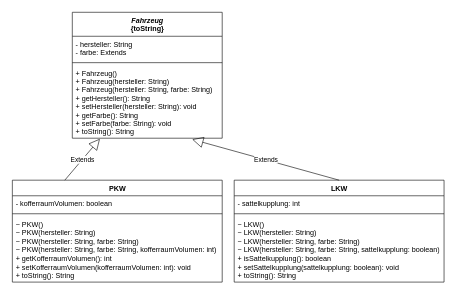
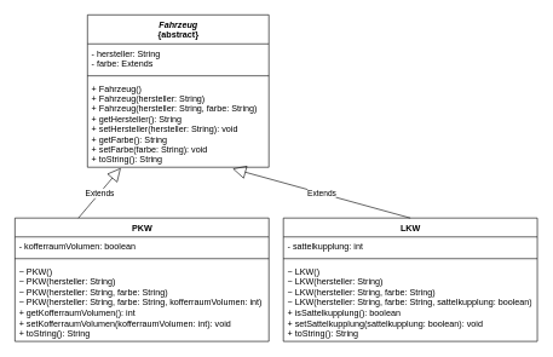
  <mxCell id="0" />
  <mxCell id="1" parent="0" />
- <mxCell id="2" value="&lt;i&gt;Fahrzeug&lt;/i&gt;&lt;br&gt;{toString}" style="swimlane;fontStyle=1;align=center;verticalAlign=top;childLayout=stackLayout;horizontal=1;startSize=40;horizontalStack=0;resizeParent=1;resizeParentMax=0;resizeLast=0;collapsible=1;marginBottom=0;html=1;" vertex="1" parent="1"><mxGeometry x="120" y="20" width="250" height="210" as="geometry" /></mxCell>
+ <mxCell id="2" value="&lt;i&gt;Fahrzeug&lt;/i&gt;&lt;br&gt;{abstract}" style="swimlane;fontStyle=1;align=center;verticalAlign=top;childLayout=stackLayout;horizontal=1;startSize=40;horizontalStack=0;resizeParent=1;resizeParentMax=0;resizeLast=0;collapsible=1;marginBottom=0;html=1;" vertex="1" parent="1"><mxGeometry x="120" y="20" width="250" height="210" as="geometry" /></mxCell>
  <mxCell id="3" value="- hersteller: String&#10;- farbe: Extends" style="text;strokeColor=none;fillColor=none;align=left;verticalAlign=top;spacingLeft=4;spacingRight=4;overflow=hidden;rotatable=0;points=[[0,0.5],[1,0.5]];portConstraint=eastwest;" vertex="1" parent="2"><mxGeometry y="40" width="250" height="40" as="geometry" /></mxCell>
  <mxCell id="4" value="" style="line;strokeWidth=1;fillColor=none;align=left;verticalAlign=middle;spacingTop=-1;spacingLeft=3;spacingRight=3;rotatable=0;labelPosition=right;points=[];portConstraint=eastwest;strokeColor=inherit;" vertex="1" parent="2"><mxGeometry y="80" width="250" height="8" as="geometry" /></mxCell>
  <mxCell id="5" value="+ Fahrzeug()&#10;+ Fahrzeug(hersteller: String)&#10;+ Fahrzeug(hersteller: String, farbe: String)&#10;+ getHersteller(): String&#10;+ setHersteller(hersteller: String): void&#10;+ getFarbe(): String&#10;+ setFarbe(farbe: String): void&#10;+ toString(): String" style="text;strokeColor=none;fillColor=none;align=left;verticalAlign=top;spacingLeft=4;spacingRight=4;overflow=hidden;rotatable=0;points=[[0,0.5],[1,0.5]];portConstraint=eastwest;" vertex="1" parent="2"><mxGeometry y="88" width="250" height="122" as="geometry" /></mxCell>
  <mxCell id="6" value="PKW" style="swimlane;fontStyle=1;align=center;verticalAlign=top;childLayout=stackLayout;horizontal=1;startSize=26;horizontalStack=0;resizeParent=1;resizeParentMax=0;resizeLast=0;collapsible=1;marginBottom=0;html=1;" vertex="1" parent="1"><mxGeometry y="300" width="350" height="170" as="geometry" x="20" /></mxCell>
  <mxCell id="7" value="- kofferraumVolumen: boolean" style="text;strokeColor=none;fillColor=none;align=left;verticalAlign=top;spacingLeft=4;spacingRight=4;overflow=hidden;rotatable=0;points=[[0,0.5],[1,0.5]];portConstraint=eastwest;html=1;" vertex="1" parent="6"><mxGeometry y="26" width="350" height="26" as="geometry" /></mxCell>
  <mxCell id="8" value="" style="line;strokeWidth=1;fillColor=none;align=left;verticalAlign=middle;spacingTop=-1;spacingLeft=3;spacingRight=3;rotatable=0;labelPosition=right;points=[];portConstraint=eastwest;strokeColor=inherit;html=1;" vertex="1" parent="6"><mxGeometry y="52" width="350" height="8" as="geometry" /></mxCell>
  <mxCell id="9" value="~ PKW()&lt;br&gt;~ PKW(hersteller: String)&lt;br&gt;~ PKW(hersteller: String, farbe: String)&lt;br&gt;~ PKW(hersteller: String, farbe: String, kofferraumVolumen: int)&lt;br&gt;+ getKofferraumVolumen(): int&lt;br&gt;+ setKofferraumVolumen(kofferraumVolumen: int): void&lt;br&gt;+ toString(): String" style="text;strokeColor=none;fillColor=none;align=left;verticalAlign=top;spacingLeft=4;spacingRight=4;overflow=hidden;rotatable=0;points=[[0,0.5],[1,0.5]];portConstraint=eastwest;html=1;" vertex="1" parent="6"><mxGeometry y="60" width="350" height="110" as="geometry" /></mxCell>
  <mxCell id="10" value="LKW" style="swimlane;fontStyle=1;align=center;verticalAlign=top;childLayout=stackLayout;horizontal=1;startSize=26;horizontalStack=0;resizeParent=1;resizeParentMax=0;resizeLast=0;collapsible=1;marginBottom=0;html=1;" vertex="1" parent="1"><mxGeometry x="390" y="300" width="350" height="170" as="geometry" /></mxCell>
  <mxCell id="11" value="- sattelkupplung: int" style="text;strokeColor=none;fillColor=none;align=left;verticalAlign=top;spacingLeft=4;spacingRight=4;overflow=hidden;rotatable=0;points=[[0,0.5],[1,0.5]];portConstraint=eastwest;html=1;" vertex="1" parent="10"><mxGeometry y="26" width="350" height="26" as="geometry" /></mxCell>
  <mxCell id="12" value="" style="line;strokeWidth=1;fillColor=none;align=left;verticalAlign=middle;spacingTop=-1;spacingLeft=3;spacingRight=3;rotatable=0;labelPosition=right;points=[];portConstraint=eastwest;strokeColor=inherit;html=1;" vertex="1" parent="10"><mxGeometry y="52" width="350" height="8" as="geometry" /></mxCell>
  <mxCell id="13" value="~ LKW()&lt;br&gt;~ LKW(hersteller: String)&lt;br&gt;~ LKW(hersteller: String, farbe: String)&lt;br&gt;~ LKW(hersteller: String, farbe: String, sattelkupplung: boolean)&lt;br&gt;+ isSattelkupplung(): boolean&lt;br&gt;+ setSattelkupplung(sattelkupplung: boolean): void&lt;br&gt;+ toString(): String" style="text;strokeColor=none;fillColor=none;align=left;verticalAlign=top;spacingLeft=4;spacingRight=4;overflow=hidden;rotatable=0;points=[[0,0.5],[1,0.5]];portConstraint=eastwest;html=1;" vertex="1" parent="10"><mxGeometry y="60" width="350" height="110" as="geometry" /></mxCell>
  <mxCell id="14" value="Extends" style="endArrow=block;endSize=16;endFill=0;html=1;rounded=0;exitX=0.25;exitY=0;exitDx=0;exitDy=0;entryX=0.184;entryY=1.008;entryDx=0;entryDy=0;entryPerimeter=0;" edge="1" parent="1" source="6" target="5"><mxGeometry width="160" relative="1" as="geometry"><mxPoint x="280" y="420" as="sourcePoint" /><mxPoint x="440" y="420" as="targetPoint" /></mxGeometry></mxCell>
  <mxCell id="15" value="Extends" style="endArrow=block;endSize=16;endFill=0;html=1;rounded=0;exitX=0.5;exitY=0;exitDx=0;exitDy=0;entryX=0.8;entryY=1.016;entryDx=0;entryDy=0;entryPerimeter=0;" edge="1" parent="1" source="10" target="5"><mxGeometry width="160" relative="1" as="geometry"><mxPoint x="117.5" y="310" as="sourcePoint" /><mxPoint x="176" y="240.976" as="targetPoint" /></mxGeometry></mxCell>
